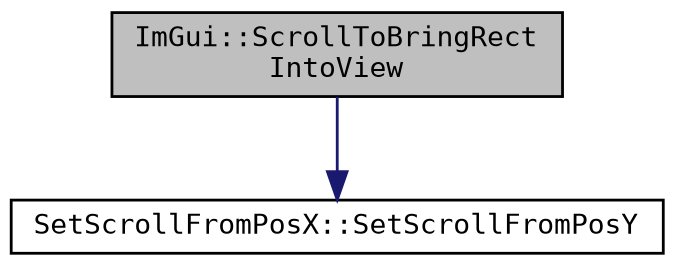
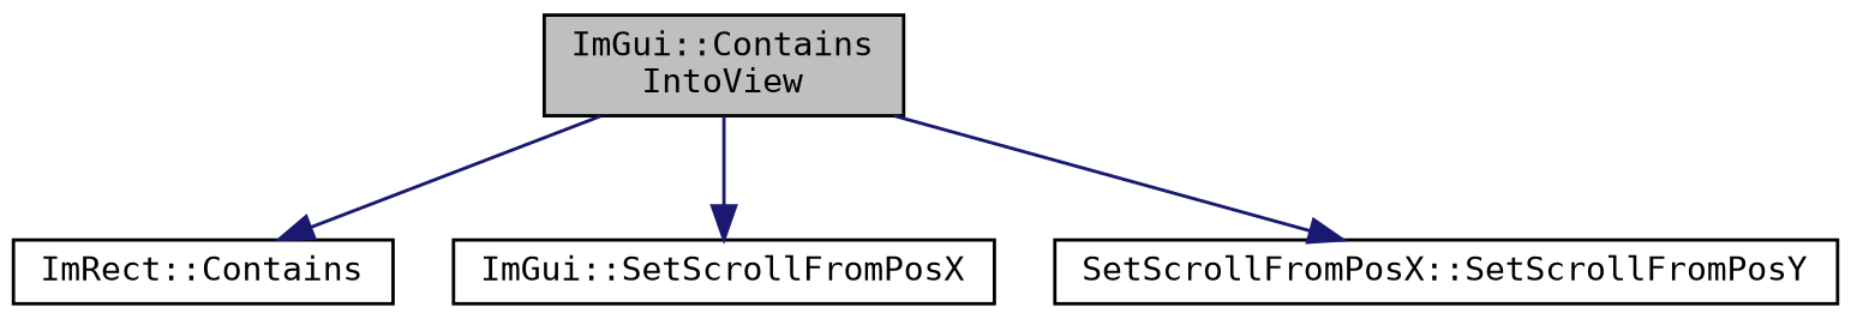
  digraph {
    fontname="DejaVu Sans Mono"
    rankdir=TB
    node [color=black fillcolor=white fontname="DejaVu Sans Mono" fontsize=10 shape=record style=filled]
    edge [color=midnightblue fontname="DejaVu Sans Mono" fontsize=10 labelfontname=Helvetica labelfontsize=10 style=solid]
-   n1 [fillcolor=grey75 fontcolor=black height=0.2 label="ImGui::ScrollToBringRect\lIntoView" width=0.4]
+   n1 [fillcolor=grey75 fontcolor=black height=0.2 label="ImGui::Contains\lIntoView" width=0.4]
+   n2 [height=0.2 label="ImRect::Contains" width=0.4]
+   n3 [height=0.2 label="ImGui::SetScrollFromPosX" width=0.4]
    n4 [height=0.2 label="SetScrollFromPosX::SetScrollFromPosY" width=0.4]
+   n1 -> n2
+   n1 -> n3
    n1 -> n4
  }
